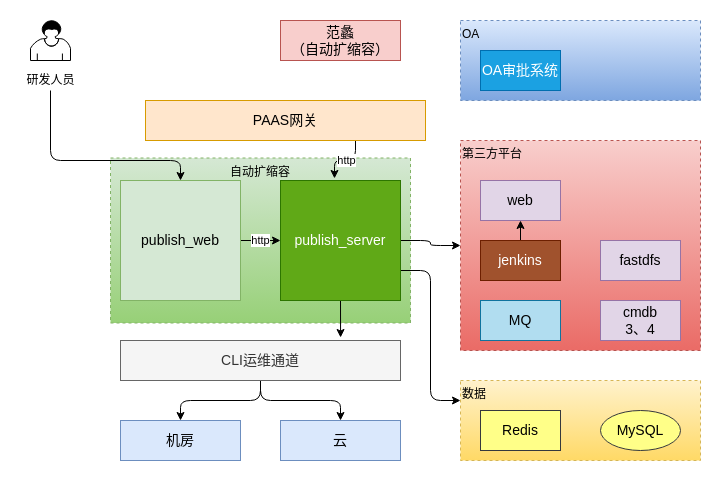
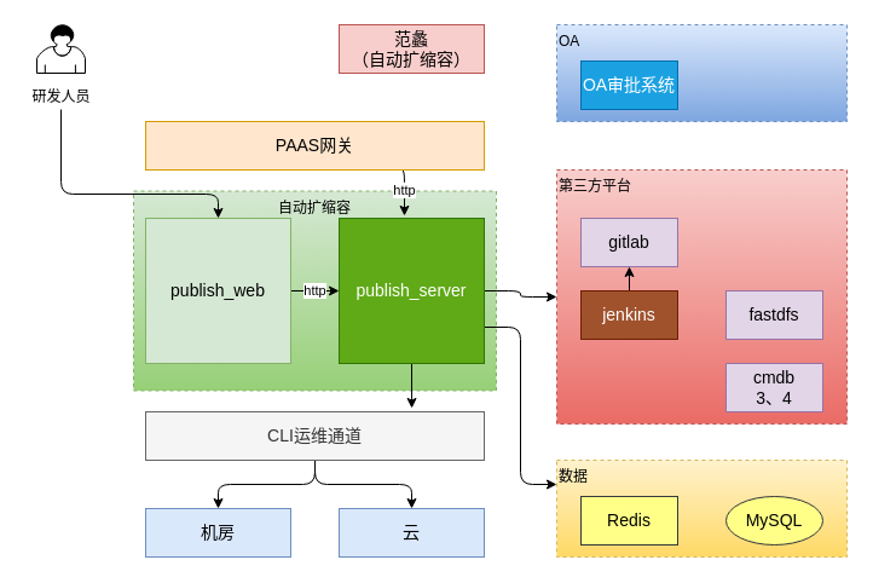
  <mxCell id="0" />
  <mxCell id="1" parent="0" />
  <mxCell id="2" value="自动扩缩容" style="rounded=0;whiteSpace=wrap;html=1;sketch=0;dashed=1;align=center;horizontal=1;verticalAlign=top;fillColor=#d5e8d4;strokeColor=#82b366;gradientColor=#97d077;" vertex="1" parent="1"><mxGeometry x="110" y="157.5" width="300" height="165" as="geometry" /></mxCell>
  <mxCell id="3" value="第三方平台" style="rounded=0;whiteSpace=wrap;html=1;sketch=0;dashed=1;align=left;horizontal=1;verticalAlign=top;gradientColor=#ea6b66;fillColor=#f8cecc;strokeColor=#b85450;" vertex="1" parent="1"><mxGeometry x="460" y="140" width="240" height="210" as="geometry" /></mxCell>
  <mxCell id="4" value="数据" style="rounded=0;whiteSpace=wrap;html=1;sketch=0;dashed=1;align=left;horizontal=1;verticalAlign=top;gradientColor=#ffd966;fillColor=#fff2cc;strokeColor=#d6b656;" vertex="1" parent="1"><mxGeometry x="460" y="380" width="240" height="80" as="geometry" /></mxCell>
  <mxCell id="5" value="http" style="edgeStyle=orthogonalEdgeStyle;curved=0;rounded=1;sketch=0;orthogonalLoop=1;jettySize=auto;html=1;exitX=0.75;exitY=1;exitDx=0;exitDy=0;entryX=0.45;entryY=-0.017;entryDx=0;entryDy=0;entryPerimeter=0;" edge="1" parent="1" source="6" target="10"><mxGeometry relative="1" as="geometry" /></mxCell>
- <mxCell id="6" value="PAAS网关" style="rounded=0;whiteSpace=wrap;html=1;fontSize=14;fillColor=#ffe6cc;strokeColor=#d79b00;" vertex="1" parent="1"><mxGeometry x="145" y="100" width="280" height="40" as="geometry" /></mxCell>
+ <mxCell id="6" value="PAAS网关" style="rounded=0;whiteSpace=wrap;html=1;fontSize=14;fillColor=#ffe6cc;strokeColor=#d79b00;" vertex="1" parent="1"><mxGeometry x="120" y="100" width="280" height="40" as="geometry" /></mxCell>
  <mxCell id="7" style="edgeStyle=orthogonalEdgeStyle;curved=0;rounded=1;sketch=0;orthogonalLoop=1;jettySize=auto;html=1;exitX=0.5;exitY=1;exitDx=0;exitDy=0;entryX=0.786;entryY=-0.075;entryDx=0;entryDy=0;entryPerimeter=0;" edge="1" parent="1" source="10" target="14"><mxGeometry relative="1" as="geometry" /></mxCell>
  <mxCell id="8" style="edgeStyle=orthogonalEdgeStyle;curved=0;rounded=1;sketch=0;orthogonalLoop=1;jettySize=auto;html=1;exitX=1;exitY=0.5;exitDx=0;exitDy=0;entryX=0;entryY=0.5;entryDx=0;entryDy=0;" edge="1" parent="1" source="10" target="3"><mxGeometry relative="1" as="geometry" /></mxCell>
  <mxCell id="9" style="edgeStyle=orthogonalEdgeStyle;curved=0;rounded=1;sketch=0;orthogonalLoop=1;jettySize=auto;html=1;exitX=1;exitY=0.75;exitDx=0;exitDy=0;entryX=0;entryY=0.25;entryDx=0;entryDy=0;" edge="1" parent="1" source="10" target="4"><mxGeometry relative="1" as="geometry" /></mxCell>
  <mxCell id="10" value="publish_server" style="rounded=0;whiteSpace=wrap;html=1;sketch=0;fontSize=14;fillColor=#60a917;strokeColor=#2D7600;fontColor=#ffffff;" vertex="1" parent="1"><mxGeometry x="280" y="180" width="120" height="120" as="geometry" /></mxCell>
  <mxCell id="11" value="范蠡&lt;br&gt;（自动扩缩容）" style="rounded=0;whiteSpace=wrap;html=1;sketch=0;fontSize=14;fillColor=#f8cecc;strokeColor=#b85450;" vertex="1" parent="1"><mxGeometry x="280" y="20" width="120" height="40" as="geometry" /></mxCell>
  <mxCell id="12" style="edgeStyle=orthogonalEdgeStyle;curved=0;rounded=1;sketch=0;orthogonalLoop=1;jettySize=auto;html=1;exitX=0.5;exitY=1;exitDx=0;exitDy=0;entryX=0.5;entryY=0;entryDx=0;entryDy=0;" edge="1" parent="1" source="14" target="20"><mxGeometry relative="1" as="geometry" /></mxCell>
  <mxCell id="13" style="edgeStyle=orthogonalEdgeStyle;curved=0;rounded=1;sketch=0;orthogonalLoop=1;jettySize=auto;html=1;exitX=0.5;exitY=1;exitDx=0;exitDy=0;entryX=0.5;entryY=0;entryDx=0;entryDy=0;" edge="1" parent="1" source="14" target="21"><mxGeometry relative="1" as="geometry" /></mxCell>
  <mxCell id="14" value="CLI运维通道" style="rounded=0;whiteSpace=wrap;html=1;fontSize=14;fillColor=#f5f5f5;strokeColor=#666666;fontColor=#333333;" vertex="1" parent="1"><mxGeometry x="120" y="340" width="280" height="40" as="geometry" /></mxCell>
  <mxCell id="15" value="http" style="edgeStyle=orthogonalEdgeStyle;curved=0;rounded=1;sketch=0;orthogonalLoop=1;jettySize=auto;html=1;exitX=1;exitY=0.5;exitDx=0;exitDy=0;entryX=0;entryY=0.5;entryDx=0;entryDy=0;" edge="1" parent="1" source="16" target="10"><mxGeometry relative="1" as="geometry" /></mxCell>
  <mxCell id="16" value="publish_web" style="rounded=0;whiteSpace=wrap;html=1;fontSize=14;horizontal=1;fillColor=#d5e8d4;strokeColor=#82b366;" vertex="1" parent="1"><mxGeometry x="120" y="180" width="120" height="120" as="geometry" /></mxCell>
  <mxCell id="17" value="" style="shape=mxgraph.bpmn.user_task;html=1;outlineConnect=0;rounded=0;sketch=0;" vertex="1" parent="1"><mxGeometry x="30" y="20" width="40" height="40" as="geometry" /></mxCell>
  <mxCell id="18" style="edgeStyle=orthogonalEdgeStyle;curved=0;rounded=1;sketch=0;orthogonalLoop=1;jettySize=auto;html=1;entryX=0.5;entryY=0;entryDx=0;entryDy=0;" edge="1" parent="1" source="19" target="16"><mxGeometry relative="1" as="geometry"><Array as="points"><mxPoint x="50" y="160" /><mxPoint x="180" y="160" /></Array></mxGeometry></mxCell>
  <mxCell id="19" value="研发人员" style="text;html=1;align=center;verticalAlign=middle;resizable=0;points=[];autosize=1;" vertex="1" parent="1"><mxGeometry x="20" y="70" width="60" height="20" as="geometry" /></mxCell>
  <mxCell id="20" value="机房" style="rounded=0;whiteSpace=wrap;html=1;fontSize=14;fillColor=#dae8fc;strokeColor=#6c8ebf;" vertex="1" parent="1"><mxGeometry x="120" y="420" width="120" height="40" as="geometry" /></mxCell>
  <mxCell id="21" value="云" style="rounded=0;whiteSpace=wrap;html=1;fontSize=14;fillColor=#dae8fc;strokeColor=#6c8ebf;" vertex="1" parent="1"><mxGeometry x="280" y="420" width="120" height="40" as="geometry" /></mxCell>
  <mxCell id="22" value="fastdfs" style="rounded=0;whiteSpace=wrap;html=1;sketch=0;fontSize=14;fillColor=#e1d5e7;strokeColor=#9673a6;" vertex="1" parent="1"><mxGeometry x="600" y="240" width="80" height="40" as="geometry" /></mxCell>
  <mxCell id="23" value="cmdb&lt;br&gt;3、4" style="rounded=0;whiteSpace=wrap;html=1;sketch=0;fontSize=14;fillColor=#e1d5e7;strokeColor=#9673a6;" vertex="1" parent="1"><mxGeometry x="600" y="300" width="80" height="40" as="geometry" /></mxCell>
  <mxCell id="24" value="Redis" style="rounded=0;whiteSpace=wrap;html=1;sketch=0;fontSize=14;fillColor=#ffff88;strokeColor=#36393d;" vertex="1" parent="1"><mxGeometry x="480" y="410" width="80" height="40" as="geometry" /></mxCell>
  <mxCell id="25" value="MySQL" style="ellipse;whiteSpace=wrap;html=1;sketch=0;fontSize=14;fillColor=#ffff88;strokeColor=#36393d;" vertex="1" parent="1"><mxGeometry x="600" y="410" width="80" height="40" as="geometry" /></mxCell>
- <mxCell id="26" value="web" style="rounded=0;whiteSpace=wrap;html=1;sketch=0;fontSize=14;fillColor=#e1d5e7;strokeColor=#9673a6;shadow=0;" vertex="1" parent="1"><mxGeometry x="480" y="180" width="80" height="40" as="geometry" /></mxCell>
+ <mxCell id="26" value="gitlab" style="rounded=0;whiteSpace=wrap;html=1;sketch=0;fontSize=14;fillColor=#e1d5e7;strokeColor=#9673a6;shadow=0;" vertex="1" parent="1"><mxGeometry x="480" y="180" width="80" height="40" as="geometry" /></mxCell>
  <mxCell id="27" style="edgeStyle=orthogonalEdgeStyle;curved=0;rounded=1;sketch=0;orthogonalLoop=1;jettySize=auto;html=1;exitX=0.5;exitY=0;exitDx=0;exitDy=0;entryX=0.5;entryY=1;entryDx=0;entryDy=0;" edge="1" parent="1" source="28" target="26"><mxGeometry relative="1" as="geometry" /></mxCell>
  <mxCell id="28" value="jenkins" style="rounded=0;whiteSpace=wrap;html=1;sketch=0;fontSize=14;fillColor=#a0522d;strokeColor=#6D1F00;fontColor=#ffffff;shadow=0;" vertex="1" parent="1"><mxGeometry x="480" y="240" width="80" height="40" as="geometry" /></mxCell>
- <mxCell id="29" value="MQ" style="rounded=0;whiteSpace=wrap;html=1;sketch=0;fontSize=14;fillColor=#b1ddf0;strokeColor=#10739e;shadow=0;" vertex="1" parent="1"><mxGeometry x="480" y="300" width="80" height="40" as="geometry" /></mxCell>
  <mxCell id="30" value="OA" style="rounded=0;whiteSpace=wrap;html=1;sketch=0;dashed=1;align=left;horizontal=1;verticalAlign=top;gradientColor=#7ea6e0;fillColor=#dae8fc;strokeColor=#6c8ebf;" vertex="1" parent="1"><mxGeometry x="460" y="20" width="240" height="80" as="geometry" /></mxCell>
  <mxCell id="31" value="OA审批系统" style="rounded=0;whiteSpace=wrap;html=1;sketch=0;fontSize=14;fillColor=#1ba1e2;strokeColor=#006EAF;shadow=0;fontColor=#ffffff;" vertex="1" parent="1"><mxGeometry x="480" y="50" width="80" height="40" as="geometry" /></mxCell>
